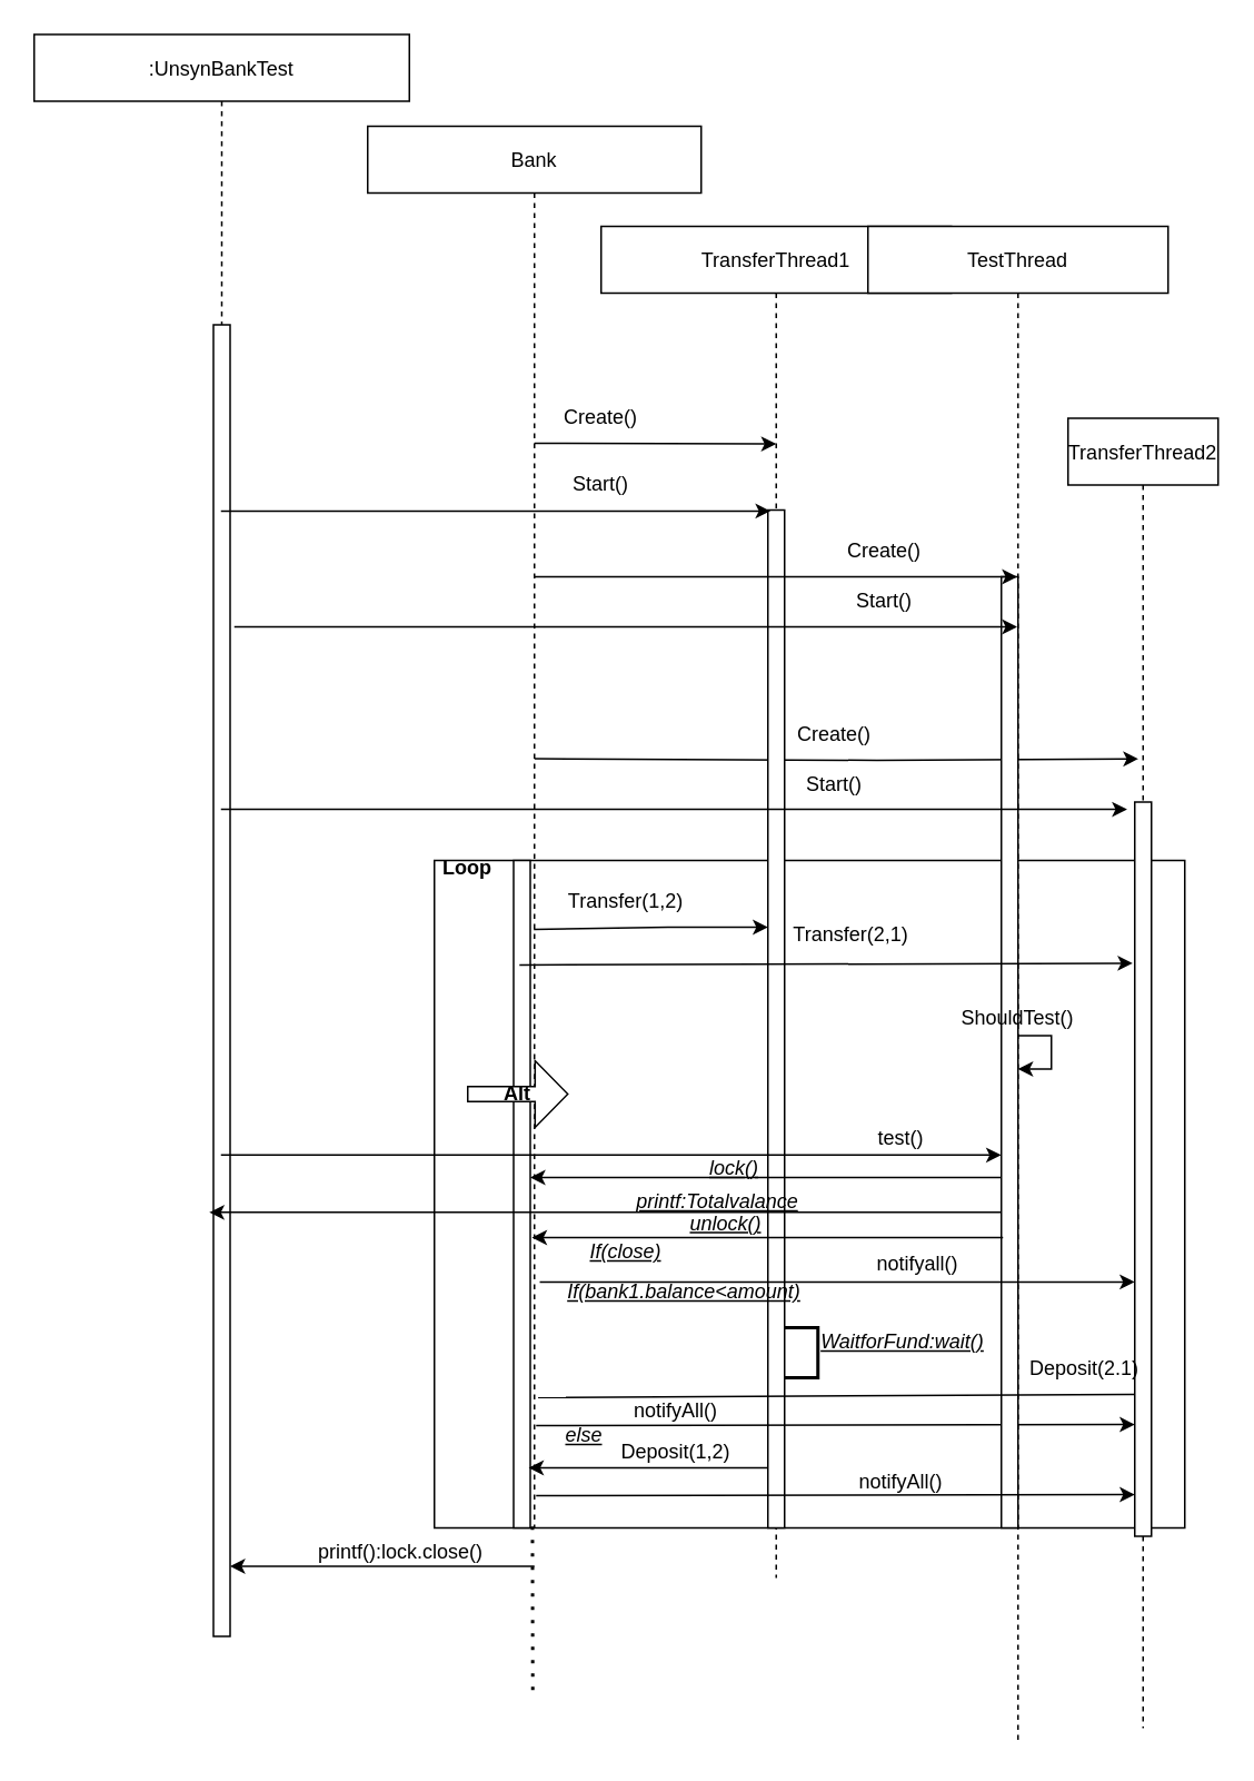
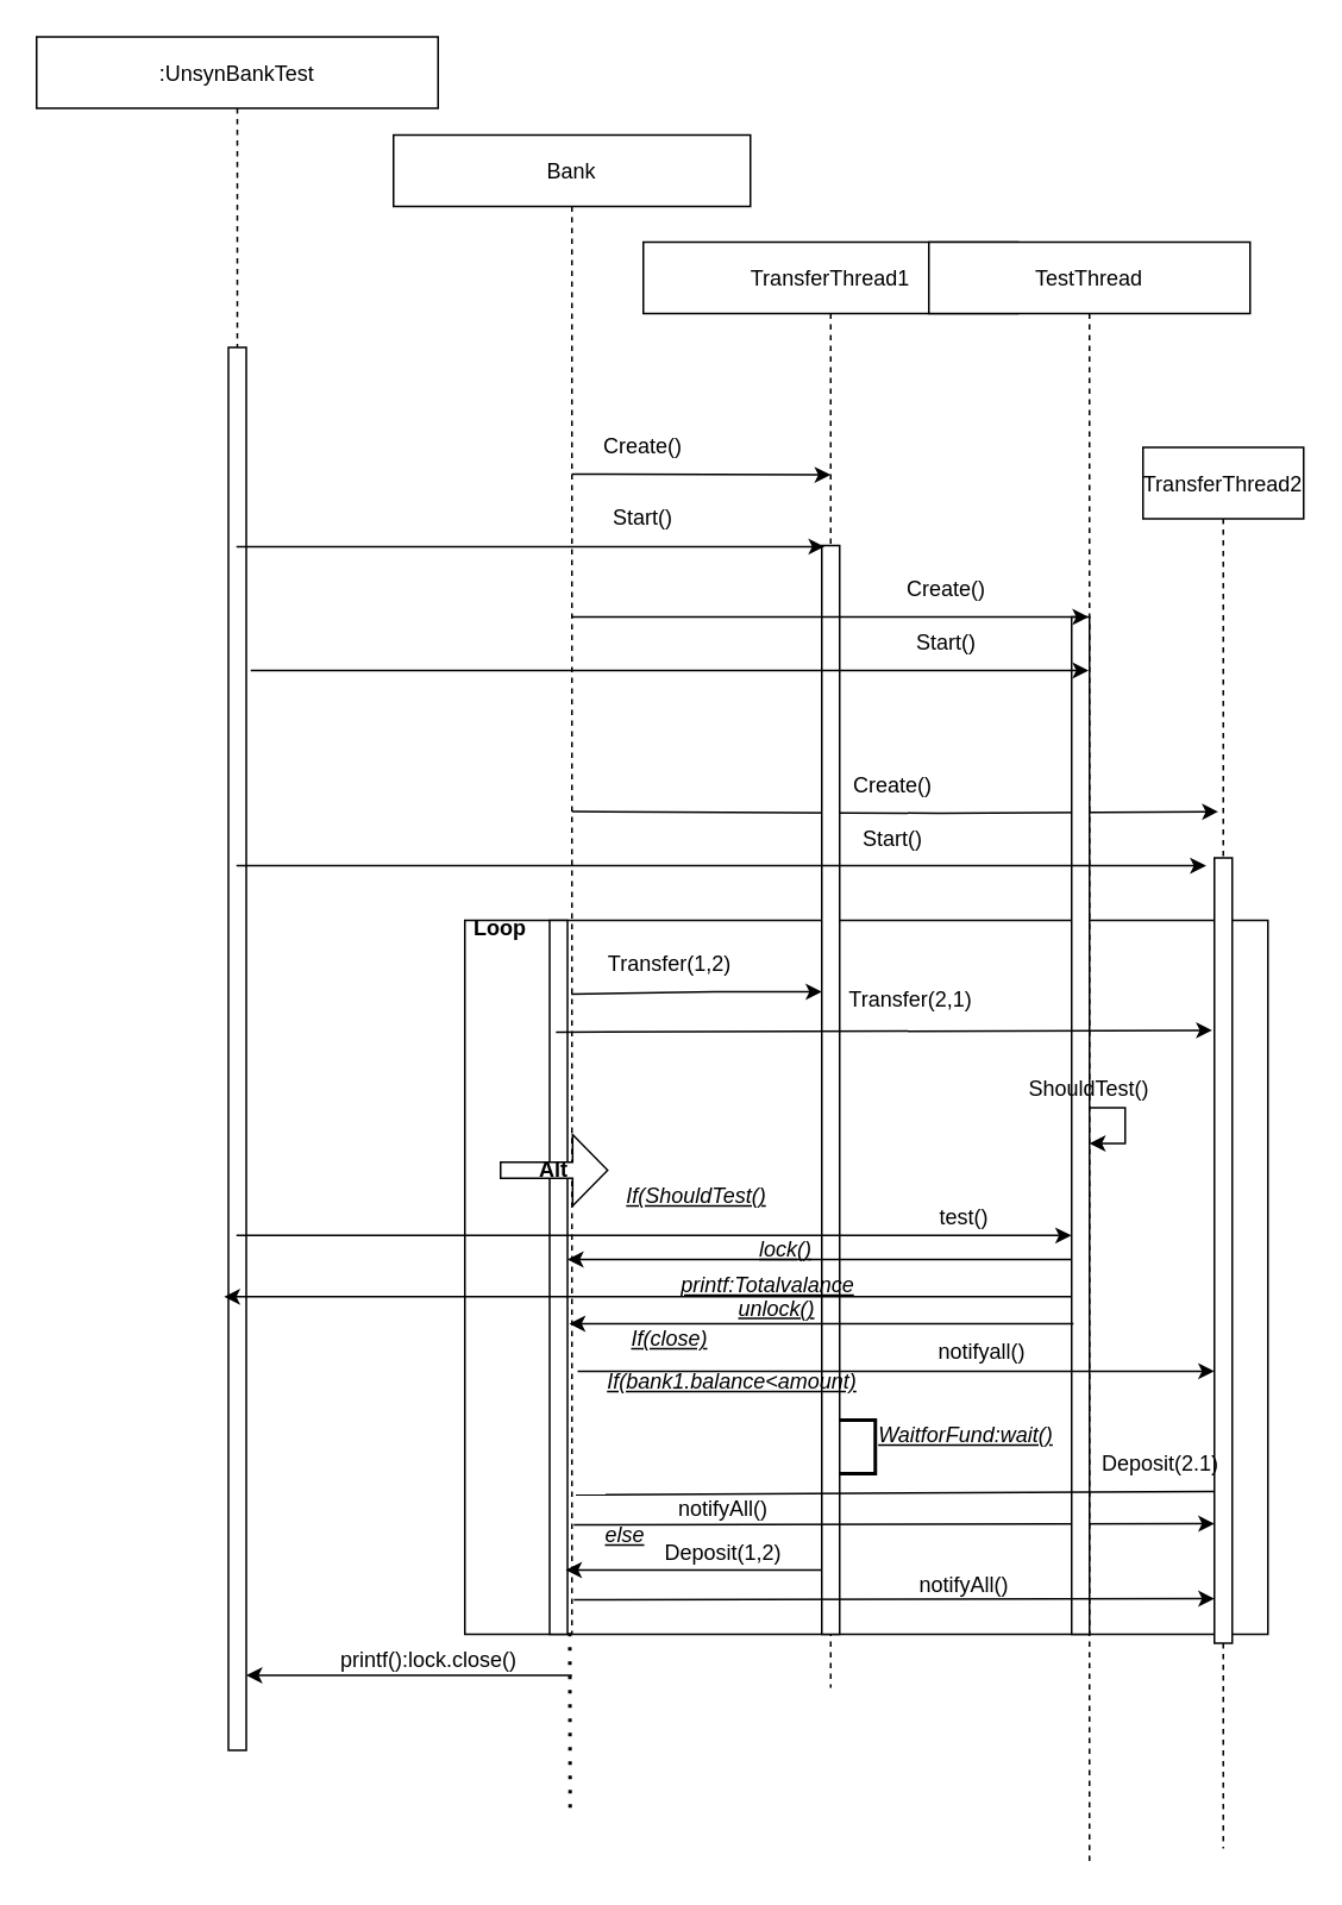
  <mxCell id="0" />
  <mxCell id="1" parent="0" />
  <mxCell id="2" value="" style="rounded=0;whiteSpace=wrap;html=1;" vertex="1" parent="1"><mxGeometry x="260" y="515" width="450" height="400" as="geometry" /></mxCell>
  <mxCell id="3" value=":UnsynBankTest" style="shape=umlLifeline;perimeter=lifelinePerimeter;container=1;collapsible=0;recursiveResize=0;rounded=0;shadow=0;strokeWidth=1;" parent="1" vertex="1"><mxGeometry x="20" y="20" width="225" height="960" as="geometry" /></mxCell>
  <mxCell id="4" value="" style="points=[];perimeter=orthogonalPerimeter;rounded=0;shadow=0;strokeWidth=1;" parent="3" vertex="1"><mxGeometry x="107.5" y="174" width="10" height="786" as="geometry" /></mxCell>
  <mxCell id="5" value="Bank" style="shape=umlLifeline;perimeter=lifelinePerimeter;container=1;collapsible=0;recursiveResize=0;rounded=0;shadow=0;strokeWidth=1;" parent="1" vertex="1"><mxGeometry x="220" y="75" width="200" height="840" as="geometry" /></mxCell>
  <mxCell id="6" value="" style="points=[];perimeter=orthogonalPerimeter;rounded=0;shadow=0;strokeWidth=1;" parent="5" vertex="1"><mxGeometry x="87.5" y="440" width="10" height="400" as="geometry" /></mxCell>
  <mxCell id="7" value="&lt;b&gt;Loop&lt;/b&gt;" style="text;html=1;strokeColor=none;fillColor=none;align=center;verticalAlign=middle;whiteSpace=wrap;rounded=0;" vertex="1" parent="5"><mxGeometry x="30" y="430" width="60" height="30" as="geometry" /></mxCell>
  <mxCell id="8" value="&lt;b&gt;Alt&lt;/b&gt;" style="shape=singleArrow;whiteSpace=wrap;html=1;arrowWidth=0.227;arrowSize=0.327;" vertex="1" parent="5"><mxGeometry x="60" y="560" width="60" height="40" as="geometry" /></mxCell>
  <mxCell id="9" value="&lt;u&gt;&lt;i&gt;If(close)&lt;/i&gt;&lt;/u&gt;" style="text;html=1;strokeColor=none;fillColor=none;align=center;verticalAlign=middle;whiteSpace=wrap;rounded=0;" vertex="1" parent="5"><mxGeometry x="125" y="660" width="60" height="30" as="geometry" /></mxCell>
  <mxCell id="10" value="TransferThread1" style="shape=umlLifeline;perimeter=lifelinePerimeter;container=1;collapsible=0;recursiveResize=0;rounded=0;shadow=0;strokeWidth=1;" vertex="1" parent="1"><mxGeometry x="360" y="135" width="210" height="810" as="geometry" /></mxCell>
  <mxCell id="11" value="" style="endArrow=classic;html=1;rounded=0;strokeWidth=1;verticalAlign=middle;entryX=0.468;entryY=0.26;entryDx=0;entryDy=0;entryPerimeter=0;" edge="1" parent="10" target="27"><mxGeometry width="50" height="50" relative="1" as="geometry"><mxPoint x="-40" y="319" as="sourcePoint" /><mxPoint x="210" y="320" as="targetPoint" /><Array as="points"><mxPoint x="165.5" y="320" /></Array></mxGeometry></mxCell>
  <mxCell id="12" value="Transfer(1,2)" style="text;html=1;strokeColor=none;fillColor=none;align=center;verticalAlign=middle;whiteSpace=wrap;rounded=0;" vertex="1" parent="10"><mxGeometry x="-15" y="390" width="60" height="30" as="geometry" /></mxCell>
  <mxCell id="13" value="" style="points=[];perimeter=orthogonalPerimeter;rounded=0;shadow=0;strokeWidth=1;" vertex="1" parent="10"><mxGeometry x="100" y="170" width="10" height="610" as="geometry" /></mxCell>
+ <mxCell id="14" value="&lt;i&gt;&lt;u&gt;If(ShouldTest()&lt;/u&gt;&lt;/i&gt;" style="text;html=1;strokeColor=none;fillColor=none;align=center;verticalAlign=middle;whiteSpace=wrap;rounded=0;" vertex="1" parent="10"><mxGeometry y="520" width="60" height="30" as="geometry" /></mxCell>
  <mxCell id="15" value="test()" style="text;html=1;strokeColor=none;fillColor=none;align=center;verticalAlign=middle;whiteSpace=wrap;rounded=0;" vertex="1" parent="10"><mxGeometry x="150" y="532" width="60" height="30" as="geometry" /></mxCell>
  <mxCell id="16" value="&lt;i&gt;&lt;u&gt;lock()&lt;/u&gt;&lt;/i&gt;" style="text;html=1;strokeColor=none;fillColor=none;align=center;verticalAlign=middle;whiteSpace=wrap;rounded=0;" vertex="1" parent="10"><mxGeometry x="50" y="550" width="60" height="30" as="geometry" /></mxCell>
  <mxCell id="17" value="&lt;i&gt;&lt;u&gt;printf:Totalvalance&lt;/u&gt;&lt;/i&gt;" style="text;html=1;strokeColor=none;fillColor=none;align=center;verticalAlign=middle;whiteSpace=wrap;rounded=0;" vertex="1" parent="10"><mxGeometry x="40" y="570" width="60" height="30" as="geometry" /></mxCell>
  <mxCell id="18" value="" style="endArrow=classic;html=1;rounded=0;strokeWidth=1;" edge="1" parent="10"><mxGeometry width="50" height="50" relative="1" as="geometry"><mxPoint x="240" y="570" as="sourcePoint" /><mxPoint x="-42.5" y="570" as="targetPoint" /></mxGeometry></mxCell>
  <mxCell id="19" value="&lt;i&gt;&lt;u&gt;unlock()&lt;/u&gt;&lt;/i&gt;" style="text;html=1;strokeColor=none;fillColor=none;align=center;verticalAlign=middle;whiteSpace=wrap;rounded=0;" vertex="1" parent="10"><mxGeometry x="45" y="583" width="60" height="30" as="geometry" /></mxCell>
  <mxCell id="20" value="" style="strokeWidth=2;html=1;shape=mxgraph.flowchart.annotation_1;align=left;pointerEvents=1;direction=west;" vertex="1" parent="10"><mxGeometry x="110" y="660" width="20" height="30" as="geometry" /></mxCell>
  <mxCell id="21" value="" style="endArrow=classic;html=1;rounded=0;strokeWidth=1;exitX=0.505;exitY=0.927;exitDx=0;exitDy=0;exitPerimeter=0;" edge="1" parent="10" source="5"><mxGeometry width="50" height="50" relative="1" as="geometry"><mxPoint y="718" as="sourcePoint" /><mxPoint x="320" y="718" as="targetPoint" /></mxGeometry></mxCell>
  <mxCell id="22" value="notifyAll()" style="text;html=1;strokeColor=none;fillColor=none;align=center;verticalAlign=middle;whiteSpace=wrap;rounded=0;" vertex="1" parent="10"><mxGeometry x="15" y="695" width="60" height="30" as="geometry" /></mxCell>
  <mxCell id="23" value="Deposit(1,2)" style="text;html=1;strokeColor=none;fillColor=none;align=center;verticalAlign=middle;whiteSpace=wrap;rounded=0;" vertex="1" parent="10"><mxGeometry x="15" y="720" width="60" height="30" as="geometry" /></mxCell>
  <mxCell id="24" value="notifyAll()" style="text;html=1;strokeColor=none;fillColor=none;align=center;verticalAlign=middle;whiteSpace=wrap;rounded=0;" vertex="1" parent="10"><mxGeometry x="150" y="738" width="60" height="30" as="geometry" /></mxCell>
  <mxCell id="25" value="Create()" style="text;html=1;strokeColor=none;fillColor=none;align=center;verticalAlign=middle;whiteSpace=wrap;rounded=0;" vertex="1" parent="10"><mxGeometry x="-30" y="100" width="60" height="30" as="geometry" /></mxCell>
  <mxCell id="26" value="Start()" style="text;html=1;strokeColor=none;fillColor=none;align=center;verticalAlign=middle;whiteSpace=wrap;rounded=0;" vertex="1" parent="10"><mxGeometry x="-30" y="140" width="60" height="30" as="geometry" /></mxCell>
  <mxCell id="27" value="TransferThread2" style="shape=umlLifeline;perimeter=lifelinePerimeter;container=1;collapsible=0;recursiveResize=0;rounded=0;shadow=0;strokeWidth=1;" vertex="1" parent="1"><mxGeometry x="640" y="250" width="90" height="785" as="geometry" /></mxCell>
  <mxCell id="28" value="" style="points=[];perimeter=orthogonalPerimeter;rounded=0;shadow=0;strokeWidth=1;" vertex="1" parent="27"><mxGeometry x="40" y="230" width="10" height="440" as="geometry" /></mxCell>
  <mxCell id="29" value="TestThread" style="shape=umlLifeline;perimeter=lifelinePerimeter;container=1;collapsible=0;recursiveResize=0;rounded=0;shadow=0;strokeWidth=1;" vertex="1" parent="1"><mxGeometry x="520" y="135" width="180" height="910" as="geometry" /></mxCell>
  <mxCell id="30" value="" style="points=[];perimeter=orthogonalPerimeter;rounded=0;shadow=0;strokeWidth=1;" vertex="1" parent="29"><mxGeometry x="80" y="210" width="10" height="570" as="geometry" /></mxCell>
  <mxCell id="31" value="Start()" style="text;html=1;strokeColor=none;fillColor=none;align=center;verticalAlign=middle;whiteSpace=wrap;rounded=0;" vertex="1" parent="29"><mxGeometry x="-50" y="320" width="60" height="30" as="geometry" /></mxCell>
  <mxCell id="32" value="" style="endArrow=classic;html=1;rounded=0;strokeWidth=1;" edge="1" parent="29" source="30" target="30"><mxGeometry width="50" height="50" relative="1" as="geometry"><mxPoint x="80" y="530" as="sourcePoint" /><mxPoint x="130" y="480" as="targetPoint" /></mxGeometry></mxCell>
  <mxCell id="33" value="ShouldTest()" style="text;html=1;strokeColor=none;fillColor=none;align=center;verticalAlign=middle;whiteSpace=wrap;rounded=0;" vertex="1" parent="29"><mxGeometry x="60" y="460" width="60" height="30" as="geometry" /></mxCell>
  <mxCell id="34" value="notifyall()" style="text;html=1;strokeColor=none;fillColor=none;align=center;verticalAlign=middle;whiteSpace=wrap;rounded=0;" vertex="1" parent="29"><mxGeometry y="607" width="60" height="30" as="geometry" /></mxCell>
  <mxCell id="35" value="&lt;u&gt;&lt;i&gt;WaitforFund:wait()&lt;br&gt;&lt;/i&gt;&lt;/u&gt;" style="text;html=1;strokeColor=none;fillColor=none;align=center;verticalAlign=middle;whiteSpace=wrap;rounded=0;" vertex="1" parent="29"><mxGeometry x="-9" y="654" width="60" height="30" as="geometry" /></mxCell>
  <mxCell id="36" value="Deposit(2.1)" style="text;html=1;strokeColor=none;fillColor=none;align=center;verticalAlign=middle;whiteSpace=wrap;rounded=0;" vertex="1" parent="29"><mxGeometry x="100" y="670" width="60" height="30" as="geometry" /></mxCell>
  <mxCell id="37" value="" style="endArrow=classic;html=1;rounded=0;strokeWidth=1;exitX=0.505;exitY=0.927;exitDx=0;exitDy=0;exitPerimeter=0;" edge="1" parent="29"><mxGeometry width="50" height="50" relative="1" as="geometry"><mxPoint x="-199" y="760.68" as="sourcePoint" /><mxPoint x="160" y="760" as="targetPoint" /></mxGeometry></mxCell>
  <mxCell id="38" value="Create()" style="text;html=1;strokeColor=none;fillColor=none;align=center;verticalAlign=middle;whiteSpace=wrap;rounded=0;" vertex="1" parent="29"><mxGeometry x="-20" y="180" width="60" height="30" as="geometry" /></mxCell>
  <mxCell id="39" value="Start()" style="text;html=1;strokeColor=none;fillColor=none;align=center;verticalAlign=middle;whiteSpace=wrap;rounded=0;" vertex="1" parent="29"><mxGeometry x="-20" y="210" width="60" height="30" as="geometry" /></mxCell>
  <mxCell id="40" value="" style="endArrow=classic;html=1;rounded=0;entryX=0.5;entryY=0.161;entryDx=0;entryDy=0;entryPerimeter=0;" edge="1" parent="1" target="10"><mxGeometry width="50" height="50" relative="1" as="geometry"><mxPoint x="320" y="265" as="sourcePoint" /><mxPoint x="370" y="245" as="targetPoint" /></mxGeometry></mxCell>
  <mxCell id="41" value="" style="endArrow=classic;html=1;rounded=0;strokeWidth=1;verticalAlign=middle;" edge="1" parent="1" source="5" target="29"><mxGeometry width="50" height="50" relative="1" as="geometry"><mxPoint x="272.42" y="480" as="sourcePoint" /><mxPoint x="407.58" y="480" as="targetPoint" /><Array as="points"><mxPoint x="520" y="345" /></Array></mxGeometry></mxCell>
  <mxCell id="42" value="Create()" style="text;html=1;strokeColor=none;fillColor=none;align=center;verticalAlign=middle;whiteSpace=wrap;rounded=0;" vertex="1" parent="1"><mxGeometry x="470" y="425" width="60" height="30" as="geometry" /></mxCell>
  <mxCell id="43" value="" style="endArrow=classic;html=1;rounded=0;strokeWidth=1;entryX=0.156;entryY=0.001;entryDx=0;entryDy=0;entryPerimeter=0;" edge="1" parent="1" source="3" target="13"><mxGeometry width="50" height="50" relative="1" as="geometry"><mxPoint x="150" y="305" as="sourcePoint" /><mxPoint x="210" y="315" as="targetPoint" /></mxGeometry></mxCell>
  <mxCell id="44" value="" style="endArrow=classic;html=1;rounded=0;strokeWidth=1;" edge="1" parent="1" target="29"><mxGeometry width="50" height="50" relative="1" as="geometry"><mxPoint x="140" y="375" as="sourcePoint" /><mxPoint x="416.56" y="315.41" as="targetPoint" /></mxGeometry></mxCell>
  <mxCell id="45" value="" style="endArrow=classic;html=1;rounded=0;strokeWidth=1;entryX=-0.455;entryY=0.01;entryDx=0;entryDy=0;entryPerimeter=0;" edge="1" parent="1" source="3" target="28"><mxGeometry width="50" height="50" relative="1" as="geometry"><mxPoint x="137.67" y="382.31" as="sourcePoint" /><mxPoint x="574.5" y="382.31" as="targetPoint" /></mxGeometry></mxCell>
  <mxCell id="46" value="" style="endArrow=classic;html=1;rounded=0;strokeWidth=1;exitX=0.498;exitY=0.573;exitDx=0;exitDy=0;exitPerimeter=0;" edge="1" parent="1" source="5" target="13"><mxGeometry width="50" height="50" relative="1" as="geometry"><mxPoint x="350" y="625" as="sourcePoint" /><mxPoint x="400" y="575" as="targetPoint" /><Array as="points"><mxPoint x="400" y="555" /></Array></mxGeometry></mxCell>
  <mxCell id="47" value="" style="endArrow=classic;html=1;rounded=0;strokeWidth=1;exitX=0.492;exitY=0.596;exitDx=0;exitDy=0;exitPerimeter=0;entryX=-0.122;entryY=0.215;entryDx=0;entryDy=0;entryPerimeter=0;" edge="1" parent="1"><mxGeometry width="50" height="50" relative="1" as="geometry"><mxPoint x="311.02" y="577.64" as="sourcePoint" /><mxPoint x="678.78" y="576.6" as="targetPoint" /></mxGeometry></mxCell>
  <mxCell id="48" value="Transfer(2,1)" style="text;html=1;strokeColor=none;fillColor=none;align=center;verticalAlign=middle;whiteSpace=wrap;rounded=0;" vertex="1" parent="1"><mxGeometry x="480" y="545" width="60" height="30" as="geometry" /></mxCell>
  <mxCell id="49" value="" style="endArrow=classic;html=1;rounded=0;strokeWidth=1;entryX=-0.01;entryY=0.601;entryDx=0;entryDy=0;entryPerimeter=0;" edge="1" parent="1"><mxGeometry width="50" height="50" relative="1" as="geometry"><mxPoint x="132" y="691.57" as="sourcePoint" /><mxPoint x="599.9" y="691.57" as="targetPoint" /></mxGeometry></mxCell>
  <mxCell id="50" value="" style="endArrow=classic;html=1;rounded=0;strokeWidth=1;exitX=0.516;exitY=0.815;exitDx=0;exitDy=0;exitPerimeter=0;" edge="1" parent="1"><mxGeometry width="50" height="50" relative="1" as="geometry"><mxPoint x="323.2" y="767.6" as="sourcePoint" /><mxPoint x="680" y="767.6" as="targetPoint" /></mxGeometry></mxCell>
  <mxCell id="51" value="" style="endArrow=classic;html=1;rounded=0;strokeWidth=1;exitX=0;exitY=0.684;exitDx=0;exitDy=0;exitPerimeter=0;" edge="1" parent="1"><mxGeometry width="50" height="50" relative="1" as="geometry"><mxPoint x="600" y="725.88" as="sourcePoint" /><mxPoint x="125" y="725.88" as="targetPoint" /></mxGeometry></mxCell>
  <mxCell id="52" value="" style="endArrow=classic;html=1;rounded=0;strokeWidth=1;" edge="1" parent="1"><mxGeometry width="50" height="50" relative="1" as="geometry"><mxPoint x="601" y="741" as="sourcePoint" /><mxPoint x="318.5" y="741" as="targetPoint" /></mxGeometry></mxCell>
  <mxCell id="53" value="&lt;i&gt;&lt;u&gt;If(bank1.balance&amp;lt;amount)&lt;/u&gt;&lt;/i&gt;" style="text;html=1;strokeColor=none;fillColor=none;align=center;verticalAlign=middle;whiteSpace=wrap;rounded=0;" vertex="1" parent="1"><mxGeometry x="380" y="759" width="60" height="30" as="geometry" /></mxCell>
  <mxCell id="54" value="" style="endArrow=none;html=1;rounded=0;strokeWidth=1;exitX=1;exitY=1;exitDx=0;exitDy=0;entryX=0.511;entryY=0.907;entryDx=0;entryDy=0;entryPerimeter=0;" edge="1" parent="1" source="36" target="5"><mxGeometry width="50" height="50" relative="1" as="geometry"><mxPoint x="670" y="835" as="sourcePoint" /><mxPoint x="470" y="835" as="targetPoint" /></mxGeometry></mxCell>
  <mxCell id="55" value="&lt;u&gt;&lt;i&gt;else&lt;/i&gt;&lt;/u&gt;" style="text;html=1;strokeColor=none;fillColor=none;align=center;verticalAlign=middle;whiteSpace=wrap;rounded=0;" vertex="1" parent="1"><mxGeometry x="320" y="845" width="60" height="30" as="geometry" /></mxCell>
  <mxCell id="56" value="" style="endArrow=classic;html=1;rounded=0;strokeWidth=1;entryX=0.906;entryY=0.91;entryDx=0;entryDy=0;entryPerimeter=0;" edge="1" parent="1" target="6"><mxGeometry width="50" height="50" relative="1" as="geometry"><mxPoint x="460" y="879" as="sourcePoint" /><mxPoint x="360" y="885" as="targetPoint" /></mxGeometry></mxCell>
  <mxCell id="57" value="" style="endArrow=classic;html=1;rounded=0;strokeWidth=1;" edge="1" parent="1"><mxGeometry width="50" height="50" relative="1" as="geometry"><mxPoint x="320" y="938" as="sourcePoint" /><mxPoint x="137.5" y="938" as="targetPoint" /><Array as="points" /></mxGeometry></mxCell>
  <mxCell id="58" value="" style="endArrow=none;dashed=1;html=1;dashPattern=1 3;strokeWidth=2;rounded=0;exitX=0.494;exitY=0.999;exitDx=0;exitDy=0;exitPerimeter=0;" edge="1" parent="1" source="5"><mxGeometry width="50" height="50" relative="1" as="geometry"><mxPoint x="310" y="975" as="sourcePoint" /><mxPoint x="319" y="1015" as="targetPoint" /></mxGeometry></mxCell>
  <mxCell id="59" value="printf():lock.close()" style="text;html=1;strokeColor=none;fillColor=none;align=center;verticalAlign=middle;whiteSpace=wrap;rounded=0;" vertex="1" parent="1"><mxGeometry x="210" y="915" width="60" height="30" as="geometry" /></mxCell>
